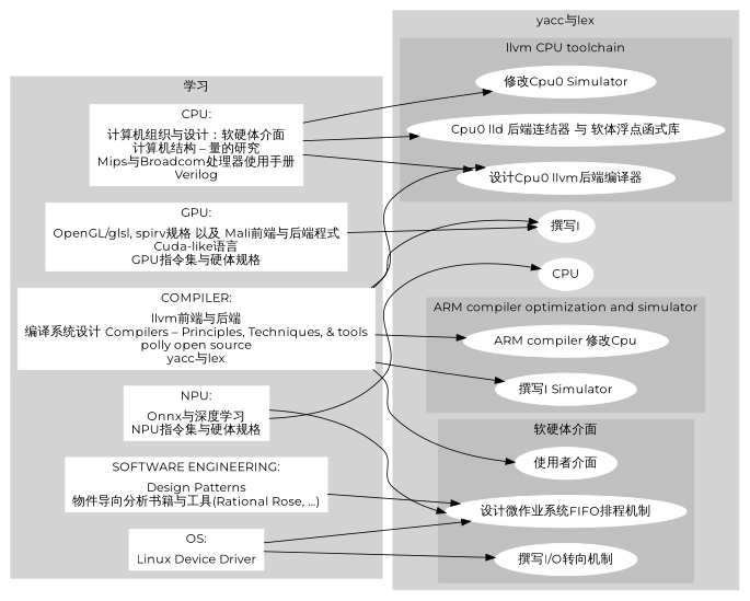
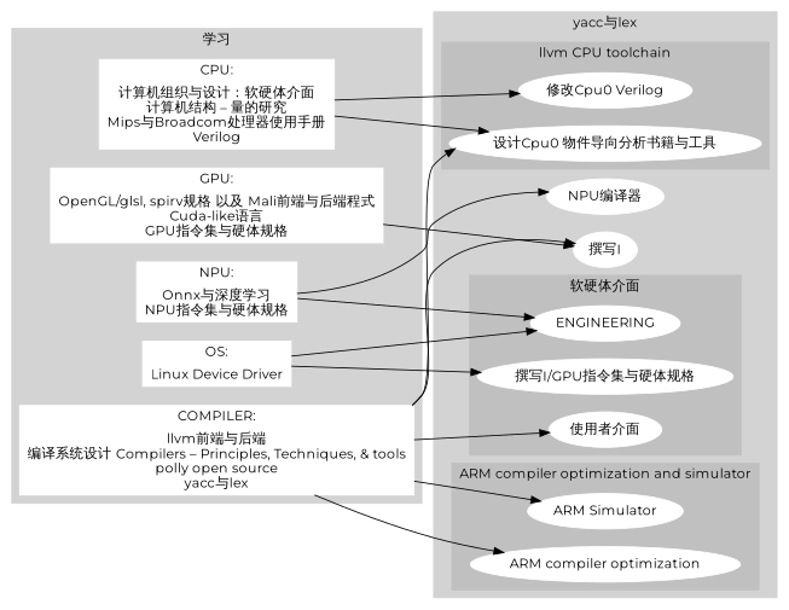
  digraph {
    fontname=Montserrat
    rankdir=LR
    node [color=white fontname=Montserrat style=filled]
    edge [fontname=Montserrat]
    n1 [label="CPU:|计算机组织与设计：软硬体介面\n计算机结构 – 量的研究\nMips与Broadcom处理器使用手册\nVerilog" shape=record]
    n2 [label="GPU:|OpenGL/glsl, spirv规格 以及 Mali前端与后端程式\nCuda-like语言\nGPU指令集与硬体规格" shape=record]
    n3 [label="NPU:|Onnx与深度学习\nNPU指令集与硬体规格" shape=record]
    n4 [label="COMPILER:|llvm前端与后端\n编译系统设计 Compilers – Principles, Techniques, & tools\npolly open source\nyacc与lex" shape=record]
    n5 [label="OS:|Linux Device Driver" shape=record]
-   n6 [label="SOFTWARE ENGINEERING:|Design Patterns\n物件导向分析书籍与工具(Rational Rose, ...)" shape=record]
-   n7 [label="设计Cpu0 llvm后端编译器"]
-   n8 [label="Cpu0 lld 后端连结器 与 软体浮点函式库"]
-   n9 [label="修改Cpu0 Simulator"]
-   n10 [label="ARM compiler 修改Cpu"]
-   n11 [label="撰写I Simulator"]
-   n12 [label="设计微作业系统FIFO排程机制"]
+   n7 [label="设计Cpu0 物件导向分析书籍与工具"]
+   n9 [label="修改Cpu0 Verilog"]
+   n10 [label="ARM compiler optimization"]
+   n11 [label="ARM Simulator"]
+   n12 [label=ENGINEERING]
    n13 [label="使用者介面"]
-   n14 [label="撰写I/O转向机制"]
+   n14 [label="撰写I/GPU指令集与硬体规格"]
    n15 [label="撰写I"]
-   n16 [label=CPU]
+   n16 [label="NPU编译器"]
    subgraph cluster_1 {
      color=lightgrey
      label="学习"
      style=filled
      n1
      n2
      n3
      n4
      n5
-     n6
    }
    subgraph cluster_2 {
      color=lightgrey
      label="yacc与lex"
      style=filled
      n15
      n16
      subgraph cluster_3 {
        color=gray
        label="llvm CPU toolchain"
        style=filled
        n7
-       n8
        n9
      }
      subgraph cluster_4 {
        color=gray
        label="ARM compiler optimization and simulator"
        style=filled
        n10
        n11
      }
      subgraph cluster_5 {
        color=gray
        label="软硬体介面"
        style=filled
        n12
        n13
        n14
      }
    }
    n1 -> n7
-   n1 -> n8
    n1 -> n9
    n2 -> n15
    n3 -> n12
    n3 -> n16
    n4 -> n7
    n4 -> n10
    n4 -> n11
    n4 -> n13
    n4 -> n15
    n5 -> n12
    n5 -> n14
-   n6 -> n12
  }
